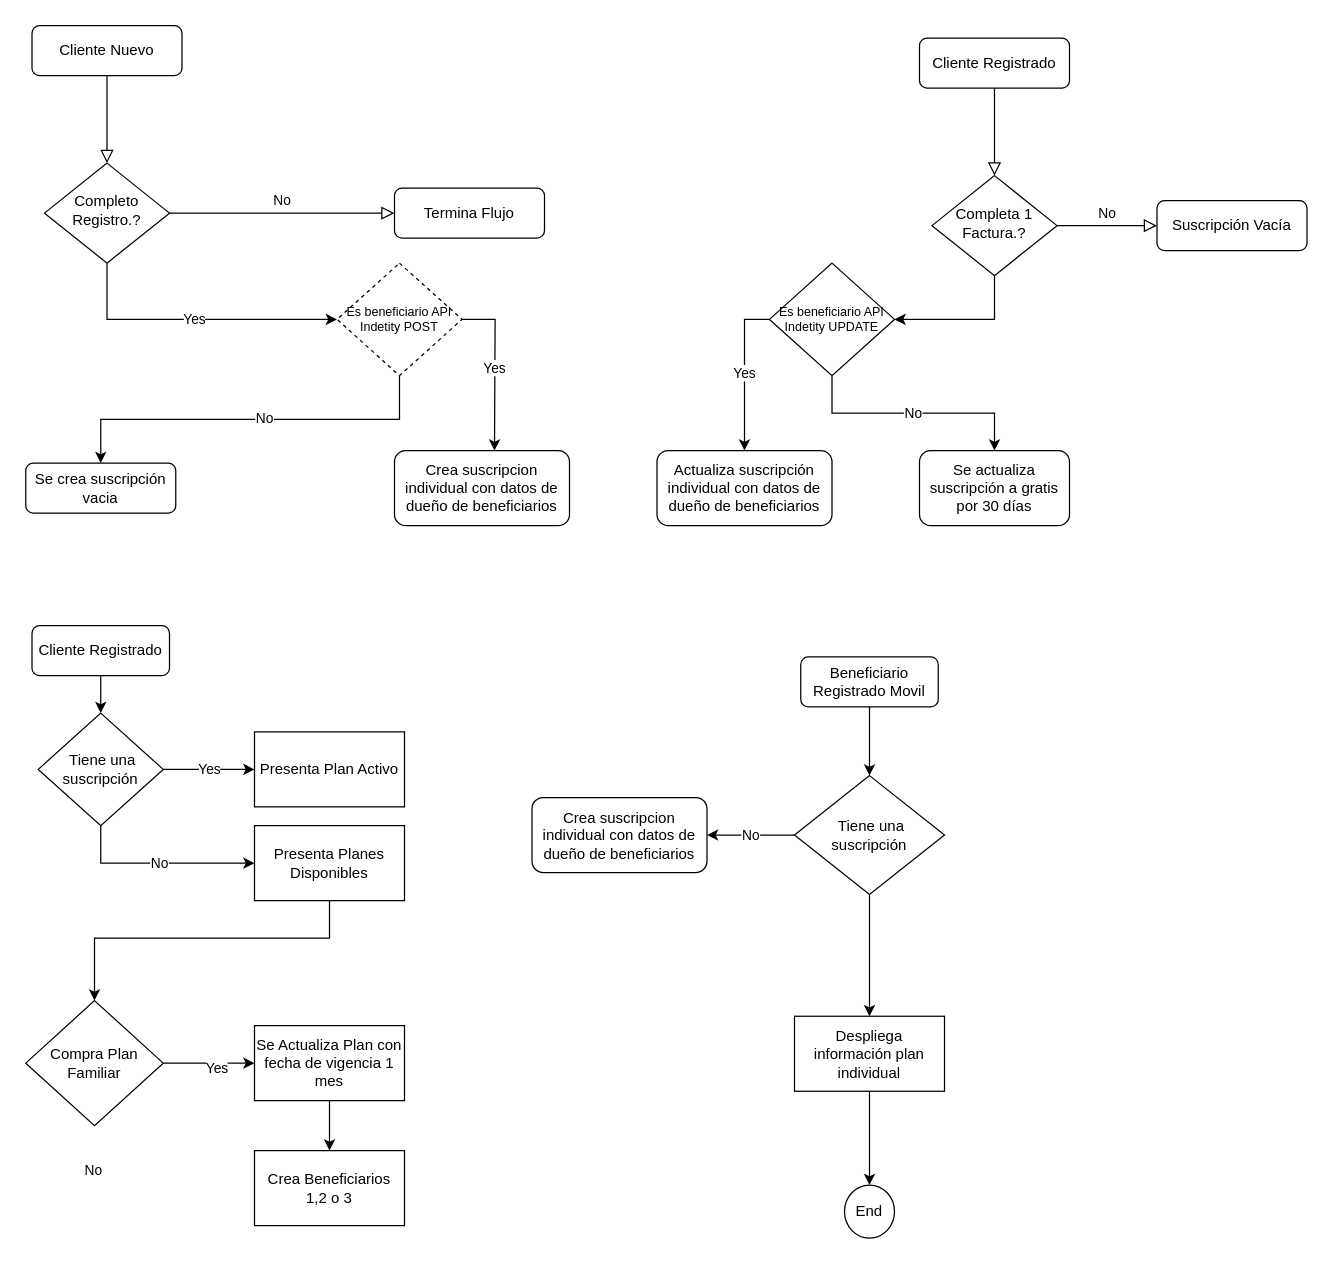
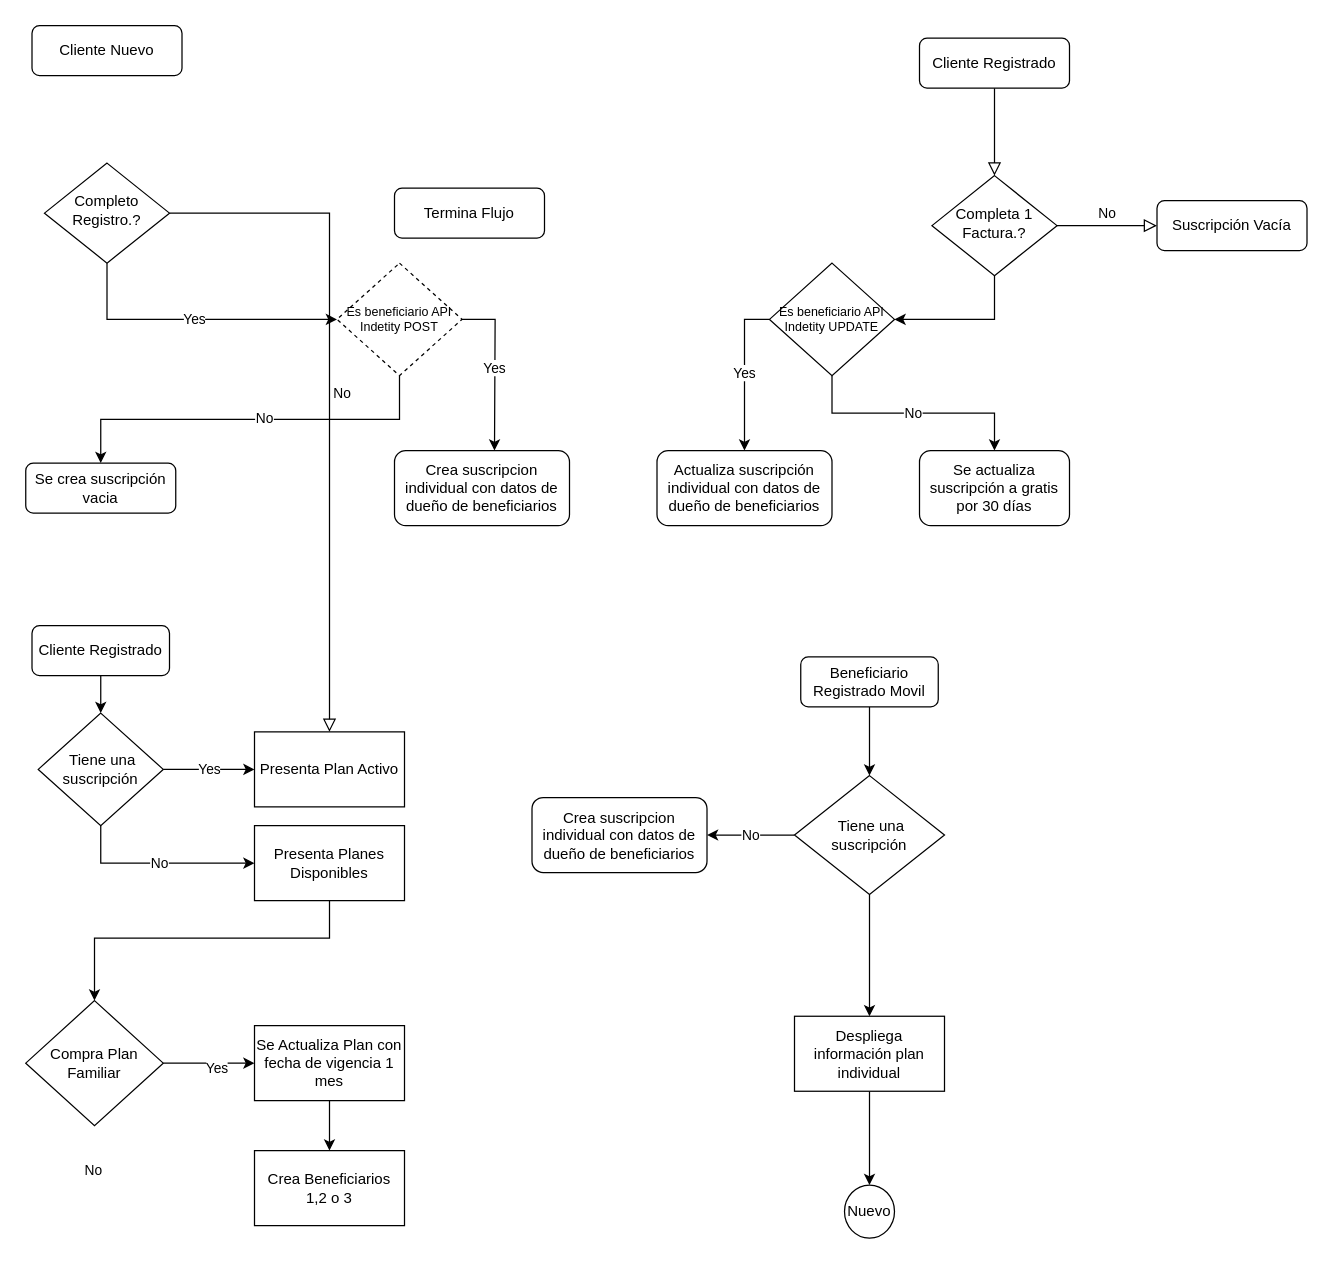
  <mxCell id="0" />
  <mxCell id="1" parent="0" />
- <mxCell id="2" value="" style="rounded=0;html=1;jettySize=auto;orthogonalLoop=1;fontSize=11;endArrow=block;endFill=0;endSize=8;strokeWidth=1;shadow=0;labelBackgroundColor=none;edgeStyle=orthogonalEdgeStyle;" parent="1" source="3" target="6" edge="1"><mxGeometry relative="1" as="geometry" /></mxCell>
  <mxCell id="3" value="Cliente Nuevo" style="rounded=1;whiteSpace=wrap;html=1;fontSize=12;glass=0;strokeWidth=1;shadow=0;" parent="1" vertex="1"><mxGeometry x="25" y="20" width="120" height="40" as="geometry" /></mxCell>
- <mxCell id="4" value="No" style="edgeStyle=orthogonalEdgeStyle;rounded=0;html=1;jettySize=auto;orthogonalLoop=1;fontSize=11;endArrow=block;endFill=0;endSize=8;strokeWidth=1;shadow=0;labelBackgroundColor=none;" parent="1" source="6" target="7" edge="1"><mxGeometry y="10" relative="1" as="geometry"><mxPoint as="offset" /></mxGeometry></mxCell>
+ <mxCell id="4" value="No" style="edgeStyle=orthogonalEdgeStyle;rounded=0;html=1;jettySize=auto;orthogonalLoop=1;fontSize=11;endArrow=block;endFill=0;endSize=8;strokeWidth=1;shadow=0;labelBackgroundColor=none;" parent="1" source="6" target="48" edge="1"><mxGeometry y="10" relative="1" as="geometry"><mxPoint as="offset" /></mxGeometry></mxCell>
  <mxCell id="5" value="Yes" style="edgeStyle=orthogonalEdgeStyle;rounded=0;orthogonalLoop=1;jettySize=auto;html=1;entryX=0;entryY=0.5;entryDx=0;entryDy=0;exitX=0.5;exitY=1;exitDx=0;exitDy=0;" edge="1" parent="1" source="6" target="37"><mxGeometry relative="1" as="geometry" /></mxCell>
  <mxCell id="6" value="Completo Registro.?" style="rhombus;whiteSpace=wrap;html=1;shadow=0;fontFamily=Helvetica;fontSize=12;align=center;strokeWidth=1;spacing=6;spacingTop=-4;" parent="1" vertex="1"><mxGeometry x="35" y="130" width="100" height="80" as="geometry" /></mxCell>
  <mxCell id="7" value="Termina Flujo" style="rounded=1;whiteSpace=wrap;html=1;fontSize=12;glass=0;strokeWidth=1;shadow=0;" parent="1" vertex="1"><mxGeometry x="315" y="150" width="120" height="40" as="geometry" /></mxCell>
  <mxCell id="8" value="Se crea suscripción vacia" style="rounded=1;whiteSpace=wrap;html=1;fontSize=12;glass=0;strokeWidth=1;shadow=0;" parent="1" vertex="1"><mxGeometry x="20" y="370" width="120" height="40" as="geometry" /></mxCell>
  <mxCell id="9" value="" style="rounded=0;html=1;jettySize=auto;orthogonalLoop=1;fontSize=11;endArrow=block;endFill=0;endSize=8;strokeWidth=1;shadow=0;labelBackgroundColor=none;edgeStyle=orthogonalEdgeStyle;" edge="1" parent="1" source="10" target="13"><mxGeometry relative="1" as="geometry" /></mxCell>
  <mxCell id="10" value="Cliente Registrado" style="rounded=1;whiteSpace=wrap;html=1;fontSize=12;glass=0;strokeWidth=1;shadow=0;" vertex="1" parent="1"><mxGeometry x="735" y="30" width="120" height="40" as="geometry" /></mxCell>
  <mxCell id="11" value="No" style="edgeStyle=orthogonalEdgeStyle;rounded=0;html=1;jettySize=auto;orthogonalLoop=1;fontSize=11;endArrow=block;endFill=0;endSize=8;strokeWidth=1;shadow=0;labelBackgroundColor=none;" edge="1" parent="1" source="13" target="14"><mxGeometry y="10" relative="1" as="geometry"><mxPoint as="offset" /></mxGeometry></mxCell>
  <mxCell id="12" style="edgeStyle=orthogonalEdgeStyle;rounded=0;orthogonalLoop=1;jettySize=auto;html=1;exitX=0.5;exitY=1;exitDx=0;exitDy=0;" edge="1" parent="1" source="13" target="40"><mxGeometry relative="1" as="geometry" /></mxCell>
  <mxCell id="13" value="Completa 1 Factura.?" style="rhombus;whiteSpace=wrap;html=1;shadow=0;fontFamily=Helvetica;fontSize=12;align=center;strokeWidth=1;spacing=6;spacingTop=-4;" vertex="1" parent="1"><mxGeometry x="745" y="140" width="100" height="80" as="geometry" /></mxCell>
  <mxCell id="14" value="Suscripción Vacía" style="rounded=1;whiteSpace=wrap;html=1;fontSize=12;glass=0;strokeWidth=1;shadow=0;" vertex="1" parent="1"><mxGeometry x="925" y="160" width="120" height="40" as="geometry" /></mxCell>
  <mxCell id="15" value="Se actualiza suscripción a gratis por 30 días" style="rounded=1;whiteSpace=wrap;html=1;fontSize=12;glass=0;strokeWidth=1;shadow=0;" vertex="1" parent="1"><mxGeometry x="735" y="360" width="120" height="60" as="geometry" /></mxCell>
  <mxCell id="16" style="edgeStyle=orthogonalEdgeStyle;rounded=0;orthogonalLoop=1;jettySize=auto;html=1;entryX=0.5;entryY=0;entryDx=0;entryDy=0;" edge="1" parent="1" source="17" target="25"><mxGeometry relative="1" as="geometry" /></mxCell>
  <mxCell id="17" value="Cliente Registrado" style="rounded=1;whiteSpace=wrap;html=1;fontSize=12;glass=0;strokeWidth=1;shadow=0;" vertex="1" parent="1"><mxGeometry x="25" y="500" width="110" height="40" as="geometry" /></mxCell>
  <mxCell id="18" value="" style="edgeStyle=orthogonalEdgeStyle;rounded=0;orthogonalLoop=1;jettySize=auto;html=1;" edge="1" parent="1" source="20" target="22"><mxGeometry relative="1" as="geometry" /></mxCell>
  <mxCell id="19" value="Yes" style="edgeLabel;html=1;align=center;verticalAlign=middle;resizable=0;points=[];" vertex="1" connectable="0" parent="18"><mxGeometry x="0.15" y="-3" relative="1" as="geometry"><mxPoint as="offset" /></mxGeometry></mxCell>
  <mxCell id="20" value="Compra Plan Familiar" style="rhombus;whiteSpace=wrap;html=1;" vertex="1" parent="1"><mxGeometry x="20" y="800" width="110" height="100" as="geometry" /></mxCell>
  <mxCell id="21" value="" style="edgeStyle=orthogonalEdgeStyle;rounded=0;orthogonalLoop=1;jettySize=auto;html=1;" edge="1" parent="1" source="22" target="28"><mxGeometry relative="1" as="geometry" /></mxCell>
  <mxCell id="22" value="Se Actualiza Plan con fecha de vigencia 1 mes" style="whiteSpace=wrap;html=1;" vertex="1" parent="1"><mxGeometry x="203" y="820" width="120" height="60" as="geometry" /></mxCell>
  <mxCell id="23" value="No" style="edgeStyle=orthogonalEdgeStyle;rounded=0;orthogonalLoop=1;jettySize=auto;html=1;exitX=0.5;exitY=1;exitDx=0;exitDy=0;" edge="1" parent="1" source="25" target="47"><mxGeometry relative="1" as="geometry"><mxPoint x="125" y="635" as="sourcePoint" /></mxGeometry></mxCell>
  <mxCell id="24" value="Yes" style="edgeStyle=orthogonalEdgeStyle;rounded=0;orthogonalLoop=1;jettySize=auto;html=1;" edge="1" parent="1" source="25" target="48"><mxGeometry relative="1" as="geometry" /></mxCell>
  <mxCell id="25" value="&amp;nbsp;Tiene una suscripción" style="rhombus;whiteSpace=wrap;html=1;" vertex="1" parent="1"><mxGeometry x="30" y="570" width="100" height="90" as="geometry" /></mxCell>
  <mxCell id="26" value="" style="edgeStyle=orthogonalEdgeStyle;rounded=0;orthogonalLoop=1;jettySize=auto;html=1;exitX=0.5;exitY=1;exitDx=0;exitDy=0;entryX=0.5;entryY=0;entryDx=0;entryDy=0;" edge="1" parent="1" source="47" target="20"><mxGeometry relative="1" as="geometry"><mxPoint x="140" y="870" as="sourcePoint" /><mxPoint x="240" y="840" as="targetPoint" /><Array as="points"><mxPoint x="263" y="750" /><mxPoint x="75" y="750" /></Array></mxGeometry></mxCell>
  <mxCell id="27" value="No" style="edgeLabel;html=1;align=center;verticalAlign=middle;resizable=0;points=[];" vertex="1" connectable="0" parent="1"><mxGeometry x="203" y="863" as="geometry"><mxPoint x="-130" y="72" as="offset" /></mxGeometry></mxCell>
  <mxCell id="28" value="Crea Beneficiarios 1,2 o 3" style="whiteSpace=wrap;html=1;" vertex="1" parent="1"><mxGeometry x="203" y="920" width="120" height="60" as="geometry" /></mxCell>
  <mxCell id="29" style="edgeStyle=orthogonalEdgeStyle;rounded=0;orthogonalLoop=1;jettySize=auto;html=1;entryX=0.5;entryY=0;entryDx=0;entryDy=0;" edge="1" parent="1" source="30" target="33"><mxGeometry relative="1" as="geometry" /></mxCell>
  <mxCell id="30" value="Beneficiario Registrado Movil" style="rounded=1;whiteSpace=wrap;html=1;fontSize=12;glass=0;strokeWidth=1;shadow=0;" vertex="1" parent="1"><mxGeometry x="640" y="525" width="110" height="40" as="geometry" /></mxCell>
  <mxCell id="31" value="No" style="edgeStyle=orthogonalEdgeStyle;rounded=0;orthogonalLoop=1;jettySize=auto;html=1;entryX=1;entryY=0.5;entryDx=0;entryDy=0;" edge="1" parent="1" source="33" target="43"><mxGeometry relative="1" as="geometry"><mxPoint x="575" y="667.5" as="targetPoint" /><mxPoint as="offset" /></mxGeometry></mxCell>
  <mxCell id="32" value="" style="edgeStyle=orthogonalEdgeStyle;rounded=0;orthogonalLoop=1;jettySize=auto;html=1;" edge="1" parent="1" source="33" target="45"><mxGeometry relative="1" as="geometry" /></mxCell>
  <mxCell id="33" value="&amp;nbsp;Tiene una suscripción" style="rhombus;whiteSpace=wrap;html=1;" vertex="1" parent="1"><mxGeometry x="635" y="620" width="120" height="95" as="geometry" /></mxCell>
  <mxCell id="34" style="edgeStyle=orthogonalEdgeStyle;rounded=0;orthogonalLoop=1;jettySize=auto;html=1;exitX=0.5;exitY=1;exitDx=0;exitDy=0;" edge="1" parent="1" source="37" target="8"><mxGeometry relative="1" as="geometry" /></mxCell>
  <mxCell id="35" value="No" style="edgeLabel;html=1;align=center;verticalAlign=middle;resizable=0;points=[];" vertex="1" connectable="0" parent="34"><mxGeometry x="-0.069" y="-2" relative="1" as="geometry"><mxPoint as="offset" /></mxGeometry></mxCell>
  <mxCell id="36" value="Yes" style="edgeStyle=orthogonalEdgeStyle;rounded=0;orthogonalLoop=1;jettySize=auto;html=1;exitX=1;exitY=0.5;exitDx=0;exitDy=0;" edge="1" parent="1" source="37"><mxGeometry relative="1" as="geometry"><mxPoint x="395" y="360" as="targetPoint" /></mxGeometry></mxCell>
  <mxCell id="37" value="Es beneficiario API Indetity POST" style="rhombus;whiteSpace=wrap;html=1;fontSize=10;dashed=1;" vertex="1" parent="1"><mxGeometry x="269" y="210" width="100" height="90" as="geometry" /></mxCell>
  <mxCell id="38" value="No" style="edgeStyle=orthogonalEdgeStyle;rounded=0;orthogonalLoop=1;jettySize=auto;html=1;entryX=0.5;entryY=0;entryDx=0;entryDy=0;exitX=0.5;exitY=1;exitDx=0;exitDy=0;" edge="1" parent="1" source="40" target="15"><mxGeometry relative="1" as="geometry" /></mxCell>
  <mxCell id="39" value="Yes" style="edgeStyle=orthogonalEdgeStyle;rounded=0;orthogonalLoop=1;jettySize=auto;html=1;entryX=0.5;entryY=0;entryDx=0;entryDy=0;exitX=0;exitY=0.5;exitDx=0;exitDy=0;" edge="1" parent="1" source="40" target="42"><mxGeometry relative="1" as="geometry"><mxPoint x="595" y="330" as="targetPoint" /></mxGeometry></mxCell>
  <mxCell id="40" value="Es beneficiario API Indetity UPDATE" style="rhombus;whiteSpace=wrap;html=1;fontSize=10;" vertex="1" parent="1"><mxGeometry x="615" y="210" width="100" height="90" as="geometry" /></mxCell>
  <mxCell id="41" value="Crea suscripcion individual con datos de dueño de beneficiarios" style="rounded=1;whiteSpace=wrap;html=1;fontSize=12;glass=0;strokeWidth=1;shadow=0;" vertex="1" parent="1"><mxGeometry x="315" y="360" width="140" height="60" as="geometry" /></mxCell>
  <mxCell id="42" value="Actualiza suscripción individual con datos de dueño de beneficiarios" style="rounded=1;whiteSpace=wrap;html=1;fontSize=12;glass=0;strokeWidth=1;shadow=0;" vertex="1" parent="1"><mxGeometry x="525" y="360" width="140" height="60" as="geometry" /></mxCell>
  <mxCell id="43" value="Crea suscripcion individual con datos de dueño de beneficiarios" style="rounded=1;whiteSpace=wrap;html=1;fontSize=12;glass=0;strokeWidth=1;shadow=0;" vertex="1" parent="1"><mxGeometry x="425" y="637.5" width="140" height="60" as="geometry" /></mxCell>
  <mxCell id="44" value="" style="edgeStyle=orthogonalEdgeStyle;rounded=0;orthogonalLoop=1;jettySize=auto;html=1;" edge="1" parent="1" source="45" target="46"><mxGeometry relative="1" as="geometry" /></mxCell>
  <mxCell id="45" value="Despliega información plan individual" style="whiteSpace=wrap;html=1;" vertex="1" parent="1"><mxGeometry x="635" y="812.5" width="120" height="60" as="geometry" /></mxCell>
- <mxCell id="46" value="End" style="ellipse;whiteSpace=wrap;html=1;" vertex="1" parent="1"><mxGeometry x="675" y="947.5" width="40" height="42.5" as="geometry" /></mxCell>
+ <mxCell id="46" value="Nuevo" style="ellipse;whiteSpace=wrap;html=1;" vertex="1" parent="1"><mxGeometry x="675" y="947.5" width="40" height="42.5" as="geometry" /></mxCell>
  <mxCell id="47" value="Presenta Planes Disponibles" style="whiteSpace=wrap;html=1;" vertex="1" parent="1"><mxGeometry x="203" y="660" width="120" height="60" as="geometry" /></mxCell>
  <mxCell id="48" value="Presenta Plan Activo" style="whiteSpace=wrap;html=1;" vertex="1" parent="1"><mxGeometry x="203" y="585" width="120" height="60" as="geometry" /></mxCell>
